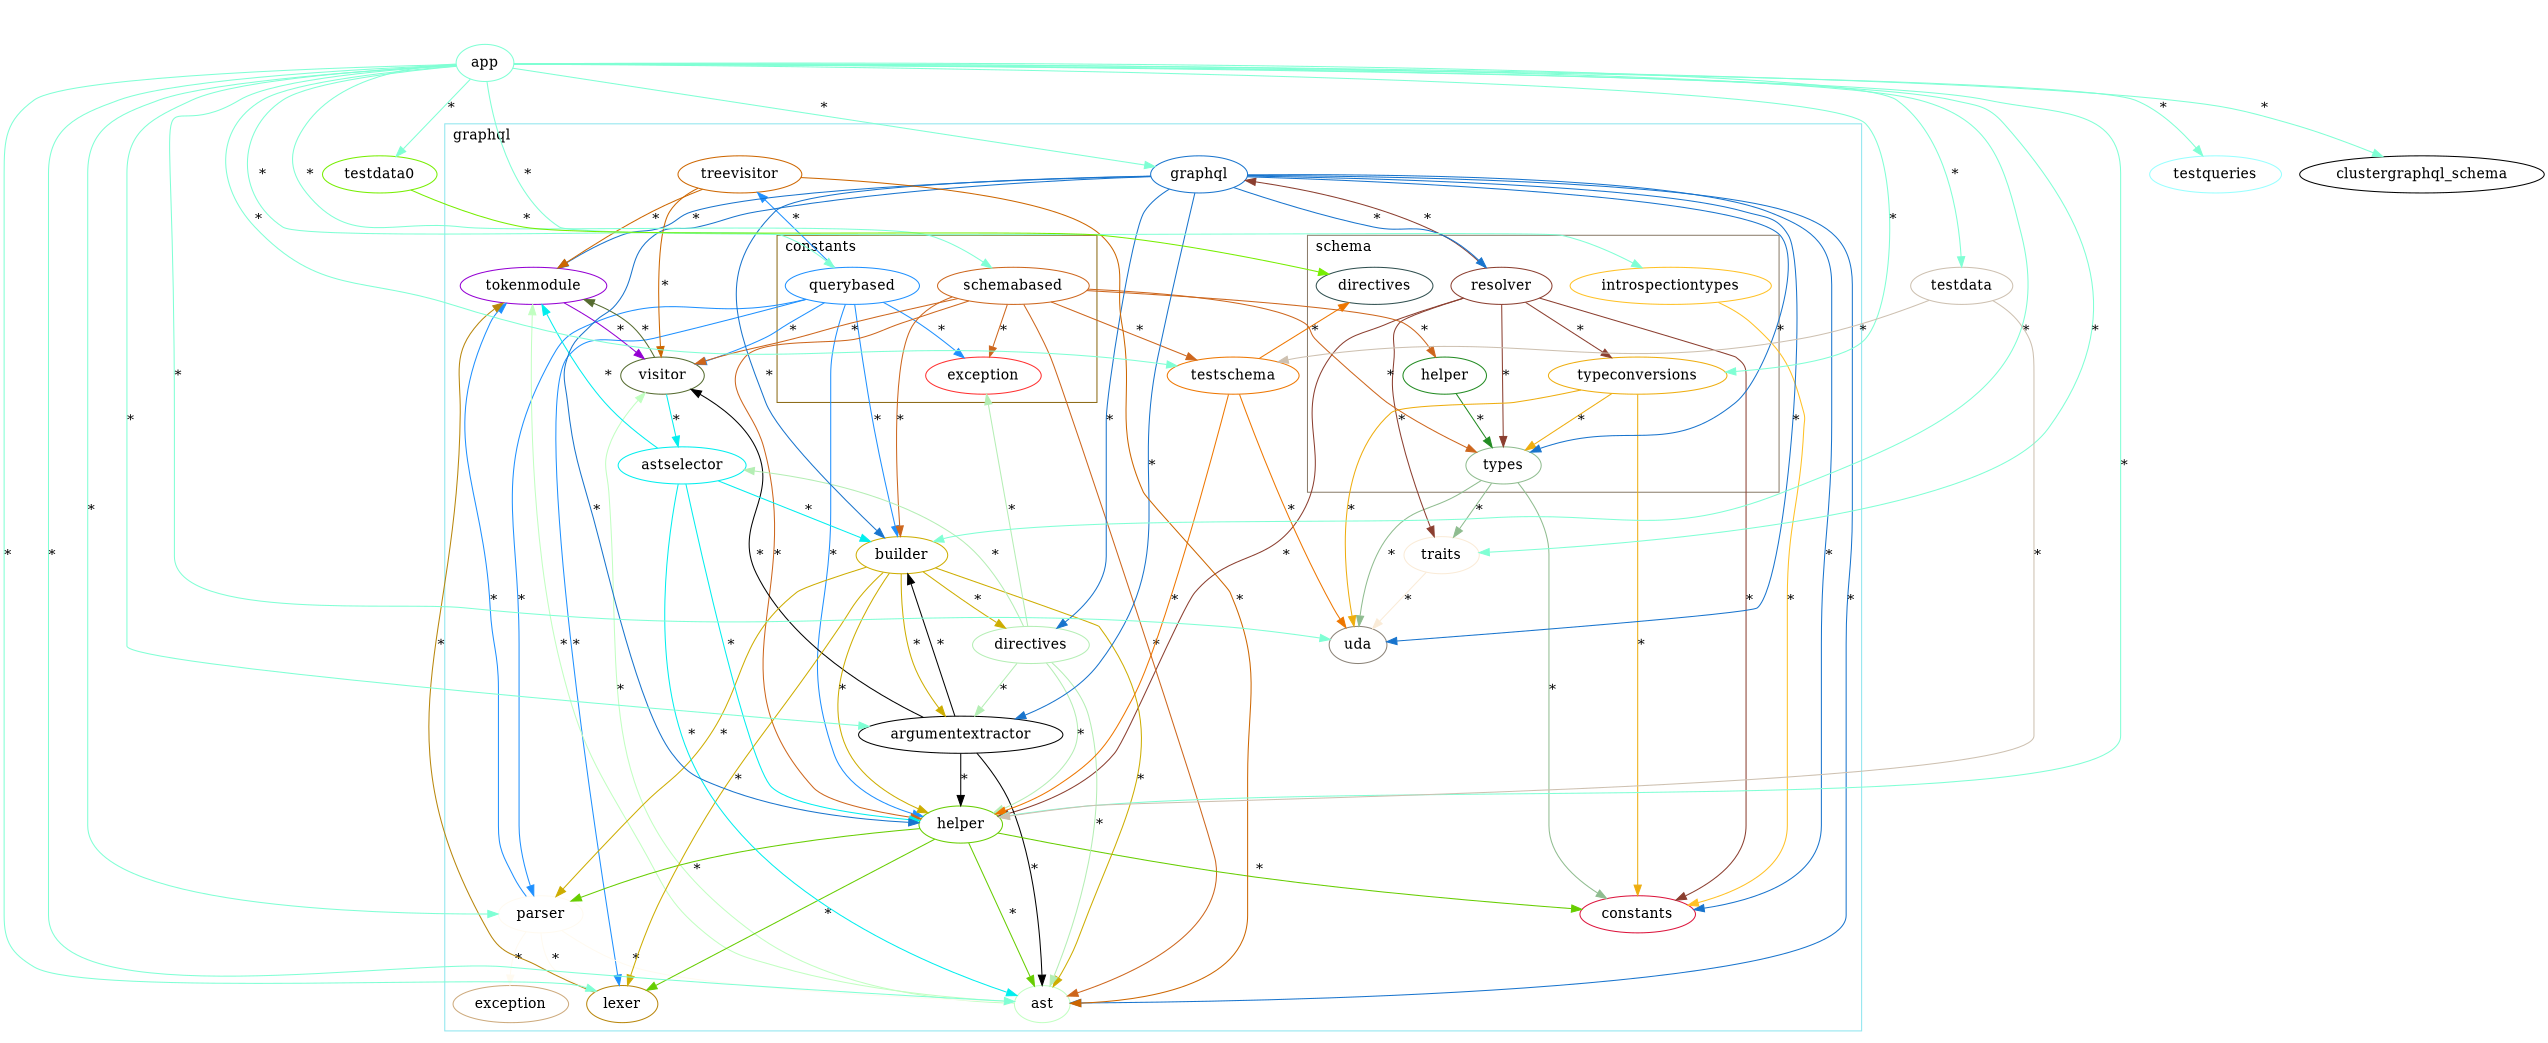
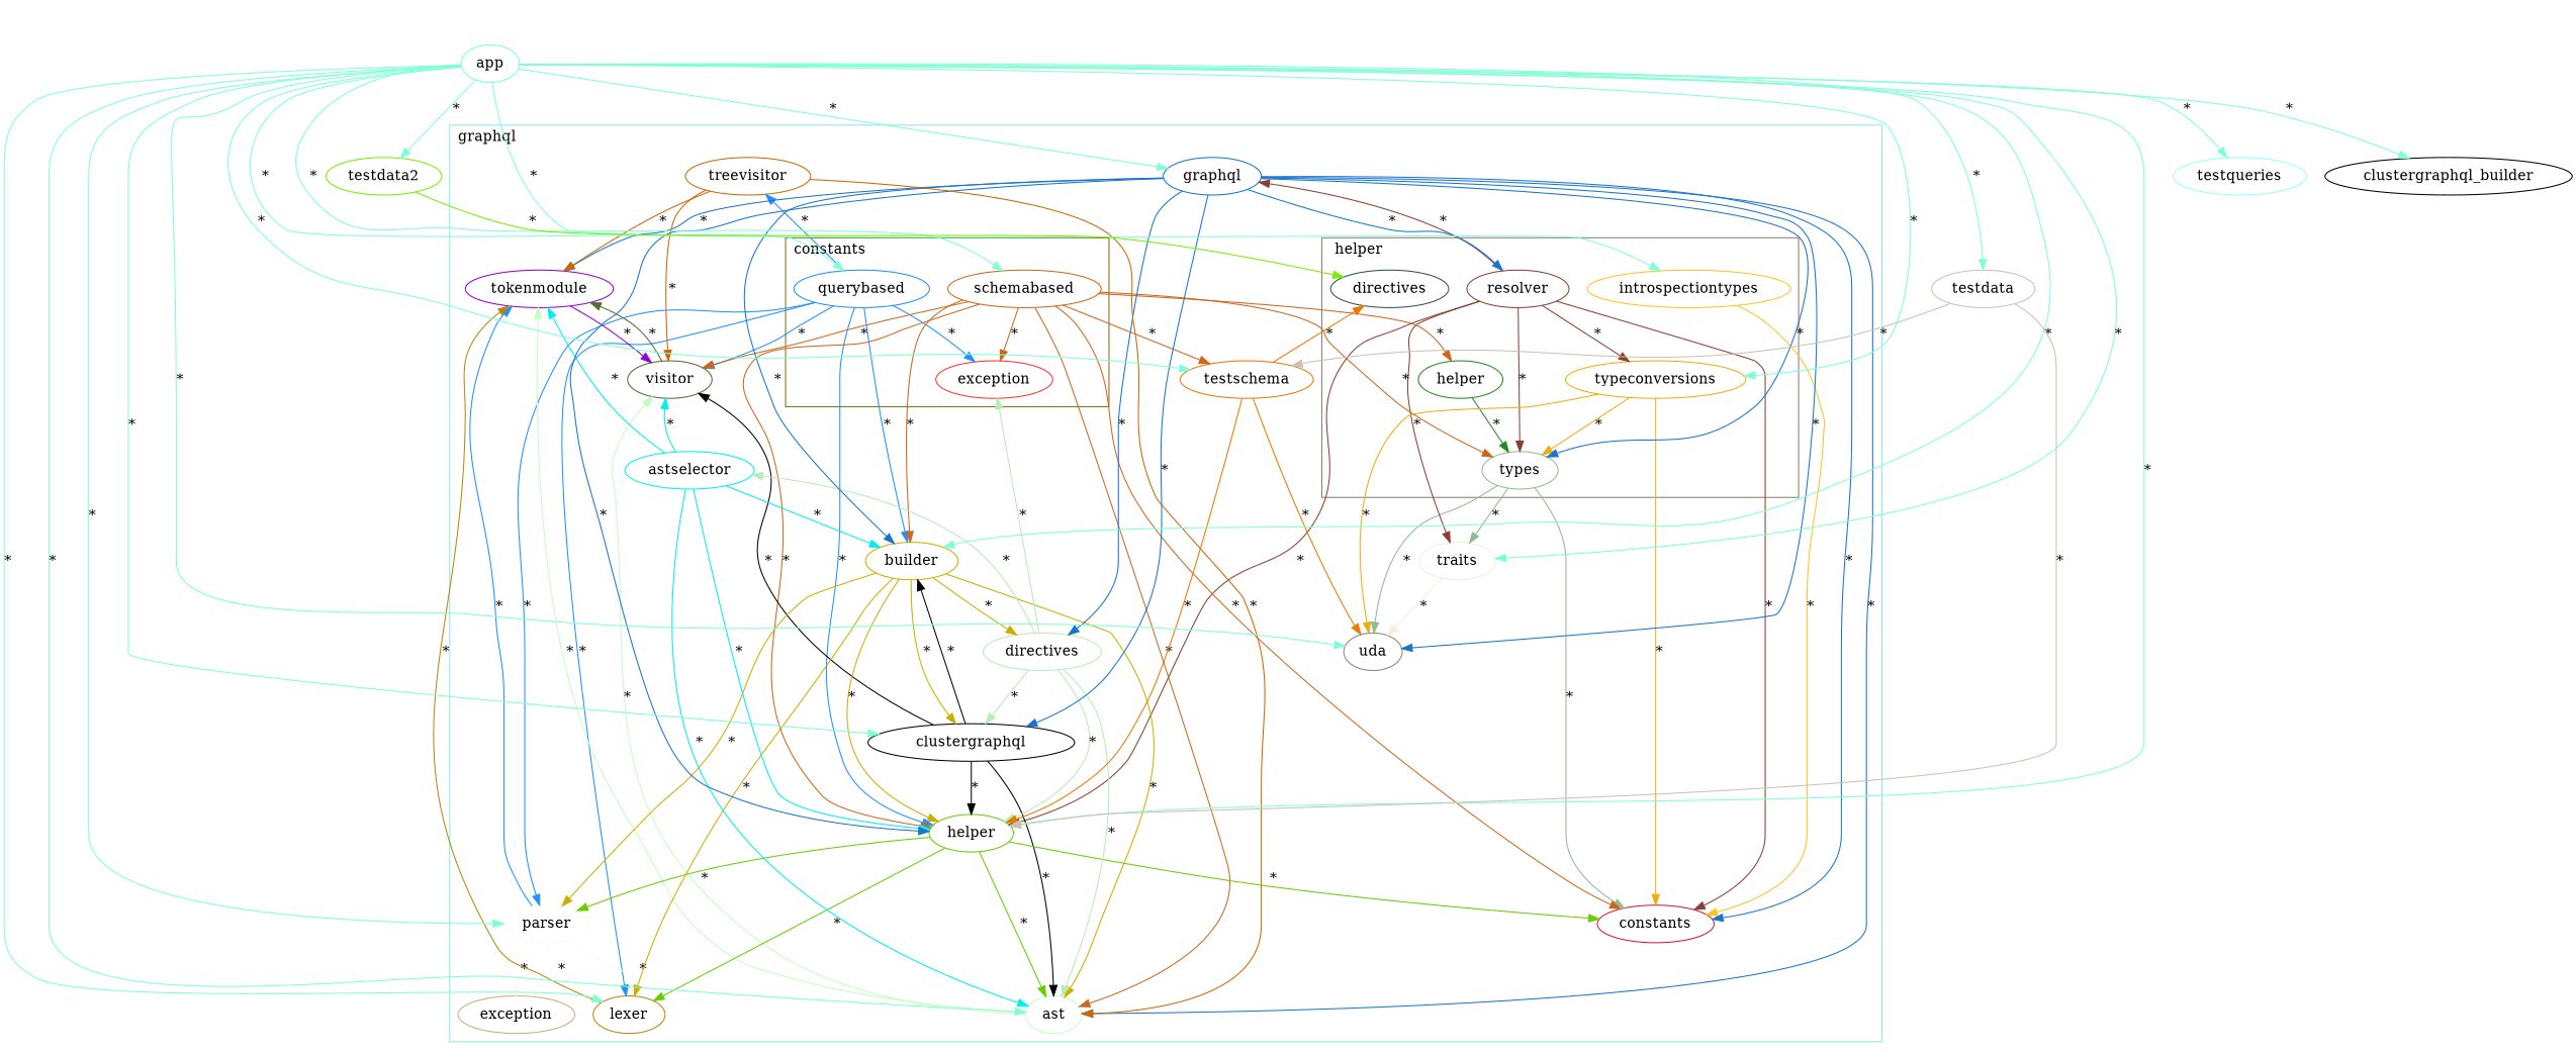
  digraph {
    edge [color=aquamarine1]
    n1 [color=darkseagreen label=types]
    n2 [color=forestgreen label=helper]
    n3 [color=coral4 label=resolver]
    n4 [color=darkgoldenrod2 label=typeconversions]
    n5 [color=goldenrod1 label=introspectiontypes]
    n6 [color=darkslategrey label=directives]
    n7 [color=dodgerblue label=querybased]
    n8 [color=chocolate3 label=schemabased]
    n9 [color=firebrick1 label=exception]
    n10 [color=darkolivegreen label=visitor]
    n11 [color=darkviolet label=tokenmodule]
    n12 [color=darkseagreen1 label=ast]
    n13 [color=floralwhite label=parser]
    n14 [color=darkgoldenrod label=lexer]
-   n15 [color=black label=argumentextractor]
+   n15 [color=black label=clustergraphql]
    n16 [color=chartreuse3 label=helper]
    n17 [color=gold3 label=builder]
    n18 [color=darkseagreen2 label=directives]
    n19 [color=cyan2 label=astselector]
    n20 [color=antiquewhite label=traits]
    n21 [color=dodgerblue3 label=graphql]
    n22 [color=darkorange2 label=testschema]
    n23 [color=darkorange3 label=treevisitor]
    n24 [color=burlywood3 label=exception]
    n25 [color=crimson label=constants]
    n26 [color=antiquewhite4 label=uda]
    n27 [color=aquamarine1 label=app]
    n28 [color=antiquewhite3 label=testdata]
-   n29 [color=chartreuse2 label=testdata0]
+   n29 [color=chartreuse2 label=testdata2]
    n30 [color=darkslategray1 label=testqueries]
-   clustergraphql_schema
+   clustergraphql_schema [label=clustergraphql_builder]
    subgraph cluster_1 {
      color=cadetblue2
      label=graphql
      labeljust=l
      rankdir=LR
      n10
      n11
      n12
      n13
      n14
      n15
      n16
      n17
      n18
      n19
      n20
      n21
      n22
      n23
      n24
      n25
      n26
      subgraph cluster_2 {
        color=bisque4
-       label=schema
+       label=helper
        labeljust=l
        rankdir=TB
        n1
        n2
        n3
        n4
        n5
        n6
      }
      subgraph cluster_3 {
        color=goldenrod4
        label=constants
        labeljust=l
        rankdir=TB
        n7
        n8
        n9
      }
    }
    n1 -> n20 [color=darkseagreen label="*"]
    n1 -> n25 [color=darkseagreen label="*"]
    n1 -> n26 [color=darkseagreen label="*"]
    n2 -> n1 [color=forestgreen label="*"]
    n3 -> n1 [color=coral4 label="*"]
    n3 -> n4 [color=coral4 label="*"]
    n3 -> n16 [color=coral4 label="*"]
    n3 -> n20 [color=coral4 label="*"]
    n3 -> n21 [color=coral4 label="*"]
    n3 -> n25 [color=coral4 label="*"]
    n4 -> n1 [color=darkgoldenrod2 label="*"]
    n4 -> n25 [color=darkgoldenrod2 label="*"]
    n4 -> n26 [color=darkgoldenrod2 label="*"]
    n5 -> n25 [color=goldenrod1 label="*"]
    n7 -> n9 [color=dodgerblue label="*"]
    n7 -> n10 [color=dodgerblue label="*"]
    n7 -> n13 [color=dodgerblue label="*"]
    n7 -> n14 [color=dodgerblue label="*"]
    n7 -> n16 [color=dodgerblue label="*"]
    n7 -> n17 [color=dodgerblue label="*"]
    n7 -> n23 [color=dodgerblue label="*"]
    n8 -> n1 [color=chocolate3 label="*"]
    n8 -> n2 [color=chocolate3 label="*"]
    n8 -> n9 [color=chocolate3 label="*"]
    n8 -> n10 [color=chocolate3 label="*"]
    n8 -> n12 [color=chocolate3 label="*"]
    n8 -> n16 [color=chocolate3 label="*"]
    n8 -> n17 [color=chocolate3 label="*"]
    n8 -> n22 [color=chocolate3 label="*"]
+   n8 -> n25 [color=chocolate3 label="*"]
    n10 -> n11 [color=darkolivegreen label="*"]
    n11 -> n10 [color=darkviolet label="*"]
    n12 -> n10 [color=darkseagreen1 label="*"]
    n12 -> n11 [color=darkseagreen1 label="*"]
    n13 -> n11 [color=dodgerblue label="*"]
    n13 -> n12 [color=floralwhite label="*"]
    n13 -> n14 [color=floralwhite label="*"]
    n13 -> n24 [color=floralwhite label="*"]
    n14 -> n11 [color=darkgoldenrod label="*"]
    n15 -> n10 [color=black label="*"]
    n15 -> n12 [color=black label="*"]
    n15 -> n16 [color=black label="*"]
    n15 -> n17 [color=black label="*"]
    n16 -> n12 [color=chartreuse3 label="*"]
    n16 -> n13 [color=chartreuse3 label="*"]
    n16 -> n14 [color=chartreuse3 label="*"]
    n16 -> n25 [color=chartreuse3 label="*"]
    n17 -> n12 [color=gold3 label="*"]
    n17 -> n13 [color=gold3 label="*"]
    n17 -> n14 [color=gold3 label="*"]
    n17 -> n15 [color=gold3 label="*"]
    n17 -> n16 [color=gold3 label="*"]
    n17 -> n18 [color=gold3 label="*"]
    n18 -> n9 [color=darkseagreen2 label="*"]
    n18 -> n12 [color=darkseagreen2 label="*"]
    n18 -> n15 [color=darkseagreen2 label="*"]
    n18 -> n16 [color=darkseagreen2 label="*"]
    n18 -> n19 [color=darkseagreen2 label="*"]
-   n10 -> n19 [color=cyan2 label="*"]
+   n19 -> n10 [color=cyan2 label="*"]
    n19 -> n11 [color=cyan2 label="*"]
    n19 -> n12 [color=cyan2 label="*"]
    n19 -> n16 [color=cyan2 label="*"]
    n19 -> n17 [color=cyan2 label="*"]
    n20 -> n26 [color=antiquewhite label="*"]
    n21 -> n1 [color=dodgerblue3 label="*"]
    n21 -> n3 [color=dodgerblue3 label="*"]
    n21 -> n11 [color=dodgerblue3 label="*"]
    n21 -> n12 [color=dodgerblue3 label="*"]
    n21 -> n15 [color=dodgerblue3 label="*"]
    n21 -> n16 [color=dodgerblue3 label="*"]
    n21 -> n17 [color=dodgerblue3 label="*"]
    n21 -> n18 [color=dodgerblue3 label="*"]
    n21 -> n25 [color=dodgerblue3 label="*"]
    n21 -> n26 [color=dodgerblue3 label="*"]
    n22 -> n6 [color=darkorange2 label="*"]
    n22 -> n16 [color=darkorange2 label="*"]
    n22 -> n26 [color=darkorange2 label="*"]
    n23 -> n10 [color=darkorange3 label="*"]
    n23 -> n11 [color=darkorange3 label="*"]
    n23 -> n12 [color=darkorange3 label="*"]
    n27 -> n4 [label="*"]
    n27 -> n5 [label="*"]
    n27 -> n7 [label="*"]
    n27 -> n8 [label="*"]
    n27 -> n12 [label="*"]
    n27 -> n13 [label="*"]
    n27 -> n14 [label="*"]
    n27 -> n15 [label="*"]
    n27 -> n16 [label="*"]
    n27 -> n17 [label="*"]
    n27 -> n20 [label="*"]
    n27 -> n21 [label="*"]
    n27 -> n22 [label="*"]
    n27 -> n26 [label="*"]
    n27 -> n28 [label="*"]
    n27 -> n29 [label="*"]
    n27 -> n30 [label="*"]
    n27 -> clustergraphql_schema [label="*"]
    n28 -> n16 [color=antiquewhite3 label="*"]
    n28 -> n22 [color=antiquewhite3 label="*"]
    n29 -> n6 [color=chartreuse2 label="*"]
  }
